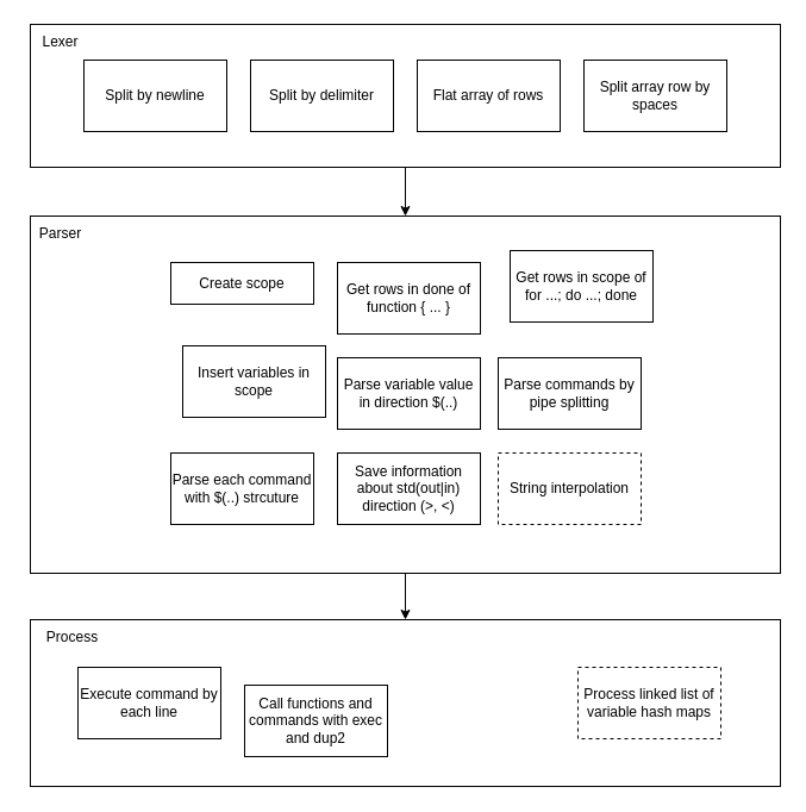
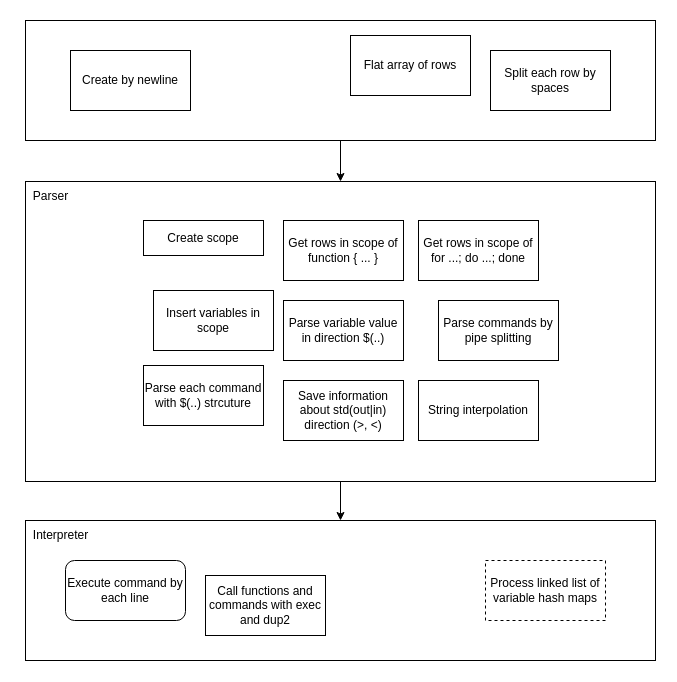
  <mxCell id="0" />
  <mxCell id="1" parent="0" />
  <mxCell id="2" style="edgeStyle=orthogonalEdgeStyle;rounded=0;orthogonalLoop=1;jettySize=auto;html=1;exitX=0.5;exitY=1;exitDx=0;exitDy=0;" edge="1" parent="1" source="3"><mxGeometry relative="1" as="geometry"><mxPoint x="340" y="181" as="targetPoint" /></mxGeometry></mxCell>
  <mxCell id="3" value="" style="rounded=0;whiteSpace=wrap;html=1;fillColor=none;" vertex="1" parent="1"><mxGeometry x="25" y="20" width="630" height="120" as="geometry" /></mxCell>
- <mxCell id="4" value="Lexer" style="text;html=1;align=center;verticalAlign=middle;resizable=0;points=[];autosize=1;strokeColor=none;fillColor=none;" vertex="1" parent="1"><mxGeometry x="25" y="20" width="50" height="30" as="geometry" /></mxCell>
- <mxCell id="5" value="Split by newline" style="rounded=0;whiteSpace=wrap;html=1;" vertex="1" parent="1"><mxGeometry x="70" y="50" width="120" height="60" as="geometry" /></mxCell>
- <mxCell id="6" value="Split by delimiter" style="rounded=0;whiteSpace=wrap;html=1;" vertex="1" parent="1"><mxGeometry x="210" y="50" width="120" height="60" as="geometry" /></mxCell>
- <mxCell id="7" value="Flat array of rows" style="rounded=0;whiteSpace=wrap;html=1;" vertex="1" parent="1"><mxGeometry x="350" y="50" width="120" height="60" as="geometry" /></mxCell>
- <mxCell id="8" value="Split array row by spaces" style="rounded=0;whiteSpace=wrap;html=1;" vertex="1" parent="1"><mxGeometry x="490" y="50" width="120" height="60" as="geometry" /></mxCell>
- <mxCell id="9" value="Get rows in done of function { ... }" style="rounded=0;whiteSpace=wrap;html=1;" vertex="1" parent="1"><mxGeometry x="283" y="220" width="120" height="60" as="geometry" /></mxCell>
- <mxCell id="10" value="Get rows in scope of for ...; do ...; done" style="rounded=0;whiteSpace=wrap;html=1;" vertex="1" parent="1"><mxGeometry x="428" y="210" width="120" height="60" as="geometry" /></mxCell>
+ <mxCell id="5" value="Create by newline" style="rounded=0;whiteSpace=wrap;html=1;" vertex="1" parent="1"><mxGeometry x="70" y="50" width="120" height="60" as="geometry" /></mxCell>
+ <mxCell id="7" value="Flat array of rows" style="rounded=0;whiteSpace=wrap;html=1;" vertex="1" parent="1"><mxGeometry x="350" y="35" width="120" height="60" as="geometry" /></mxCell>
+ <mxCell id="8" value="Split each row by spaces" style="rounded=0;whiteSpace=wrap;html=1;" vertex="1" parent="1"><mxGeometry x="490" y="50" width="120" height="60" as="geometry" /></mxCell>
+ <mxCell id="9" value="Get rows in scope of function { ... }" style="rounded=0;whiteSpace=wrap;html=1;" vertex="1" parent="1"><mxGeometry x="283" y="220" width="120" height="60" as="geometry" /></mxCell>
+ <mxCell id="10" value="Get rows in scope of for ...; do ...; done" style="rounded=0;whiteSpace=wrap;html=1;" vertex="1" parent="1"><mxGeometry x="418" y="220" width="120" height="60" as="geometry" /></mxCell>
  <mxCell id="11" value="Create scope" style="rounded=0;whiteSpace=wrap;html=1;" vertex="1" parent="1"><mxGeometry x="143" y="220" width="120" height="35" as="geometry" /></mxCell>
  <mxCell id="12" value="Insert variables in scope" style="rounded=0;whiteSpace=wrap;html=1;" vertex="1" parent="1"><mxGeometry x="153" y="290" width="120" height="60" as="geometry" /></mxCell>
  <mxCell id="13" value="Parse variable value in direction $(..)" style="rounded=0;whiteSpace=wrap;html=1;" vertex="1" parent="1"><mxGeometry x="283" y="300" width="120" height="60" as="geometry" /></mxCell>
- <mxCell id="14" value="Parse commands by pipe splitting" style="rounded=0;whiteSpace=wrap;html=1;" vertex="1" parent="1"><mxGeometry x="418" y="300" width="120" height="60" as="geometry" /></mxCell>
- <mxCell id="15" value="Parse each command with $(..) strcuture" style="rounded=0;whiteSpace=wrap;html=1;" vertex="1" parent="1"><mxGeometry x="143" y="380" width="120" height="60" as="geometry" /></mxCell>
- <mxCell id="16" value="Execute command by each line" style="rounded=0;whiteSpace=wrap;html=1;" vertex="1" parent="1"><mxGeometry x="65" y="560" width="120" height="60" as="geometry" /></mxCell>
+ <mxCell id="14" value="Parse commands by pipe splitting" style="rounded=0;whiteSpace=wrap;html=1;" vertex="1" parent="1"><mxGeometry x="438" y="300" width="120" height="60" as="geometry" /></mxCell>
+ <mxCell id="15" value="Parse each command with $(..) strcuture" style="rounded=0;whiteSpace=wrap;html=1;" vertex="1" parent="1"><mxGeometry x="143" y="365" width="120" height="60" as="geometry" /></mxCell>
+ <mxCell id="16" value="Execute command by each line" style="whiteSpace=wrap;html=1;rounded=1;" vertex="1" parent="1"><mxGeometry x="65" y="560" width="120" height="60" as="geometry" /></mxCell>
  <mxCell id="17" value="Call functions and commands with exec and dup2" style="rounded=0;whiteSpace=wrap;html=1;" vertex="1" parent="1"><mxGeometry x="205" y="575" width="120" height="60" as="geometry" /></mxCell>
  <mxCell id="18" style="edgeStyle=orthogonalEdgeStyle;rounded=0;orthogonalLoop=1;jettySize=auto;html=1;exitX=0.5;exitY=1;exitDx=0;exitDy=0;entryX=0.5;entryY=0;entryDx=0;entryDy=0;" edge="1" parent="1" target="23"><mxGeometry relative="1" as="geometry"><mxPoint x="340" y="481" as="sourcePoint" /></mxGeometry></mxCell>
  <mxCell id="19" value="Process linked list of variable hash maps" style="rounded=0;whiteSpace=wrap;html=1;dashed=1;" vertex="1" parent="1"><mxGeometry x="485" y="560" width="120" height="60" as="geometry" /></mxCell>
  <mxCell id="20" value="Save information about std(out|in) direction (&amp;gt;, &amp;lt;)" style="rounded=0;whiteSpace=wrap;html=1;" vertex="1" parent="1"><mxGeometry x="283" y="380" width="120" height="60" as="geometry" /></mxCell>
- <mxCell id="21" value="String interpolation" style="rounded=0;whiteSpace=wrap;html=1;dashed=1;" vertex="1" parent="1"><mxGeometry x="418" y="380" width="120" height="60" as="geometry" /></mxCell>
+ <mxCell id="21" value="String interpolation" style="rounded=0;whiteSpace=wrap;html=1;" vertex="1" parent="1"><mxGeometry x="418" y="380" width="120" height="60" as="geometry" /></mxCell>
  <mxCell id="22" value="Parser" style="text;html=1;align=center;verticalAlign=middle;resizable=0;points=[];autosize=1;strokeColor=none;fillColor=none;" vertex="1" parent="1"><mxGeometry x="20" y="181" width="60" height="30" as="geometry" /></mxCell>
  <mxCell id="23" value="" style="rounded=0;whiteSpace=wrap;html=1;fillColor=none;" vertex="1" parent="1"><mxGeometry x="25" y="520" width="630" height="140" as="geometry" /></mxCell>
- <mxCell id="24" value="Process" style="text;html=1;align=center;verticalAlign=middle;resizable=0;points=[];autosize=1;strokeColor=none;fillColor=none;" vertex="1" parent="1"><mxGeometry x="20" y="520" width="80" height="30" as="geometry" /></mxCell>
+ <mxCell id="24" value="Interpreter" style="text;html=1;align=center;verticalAlign=middle;resizable=0;points=[];autosize=1;strokeColor=none;fillColor=none;" vertex="1" parent="1"><mxGeometry x="20" y="520" width="80" height="30" as="geometry" /></mxCell>
  <mxCell id="25" value="" style="rounded=0;whiteSpace=wrap;html=1;fillColor=none;" vertex="1" parent="1"><mxGeometry x="25" y="181" width="630" height="300" as="geometry" /></mxCell>
